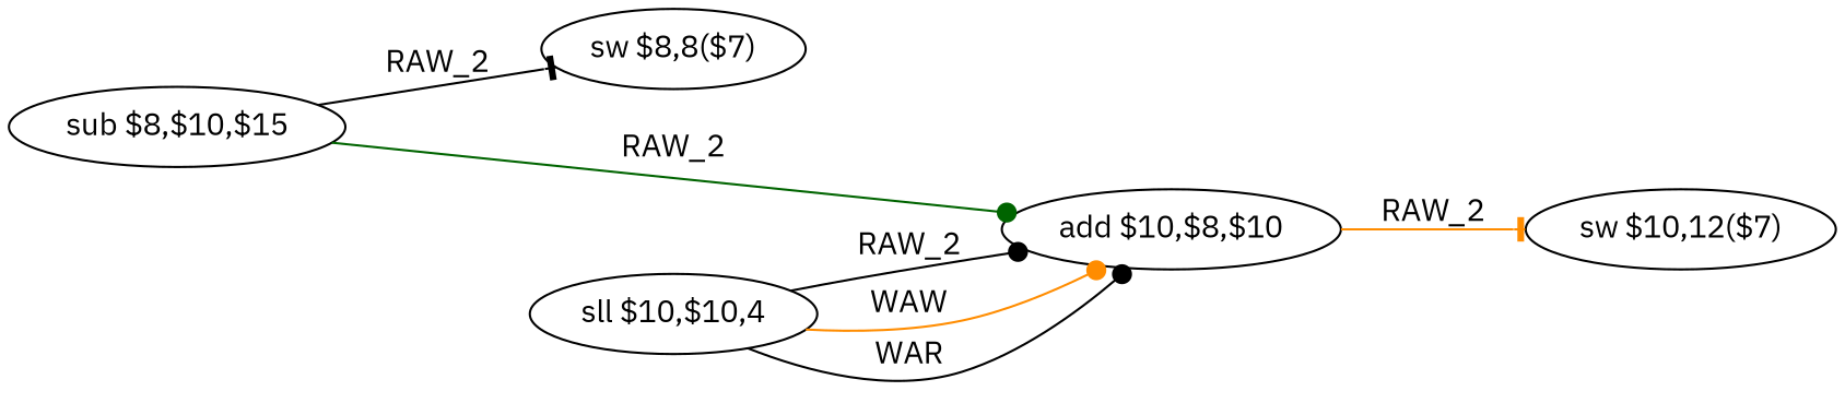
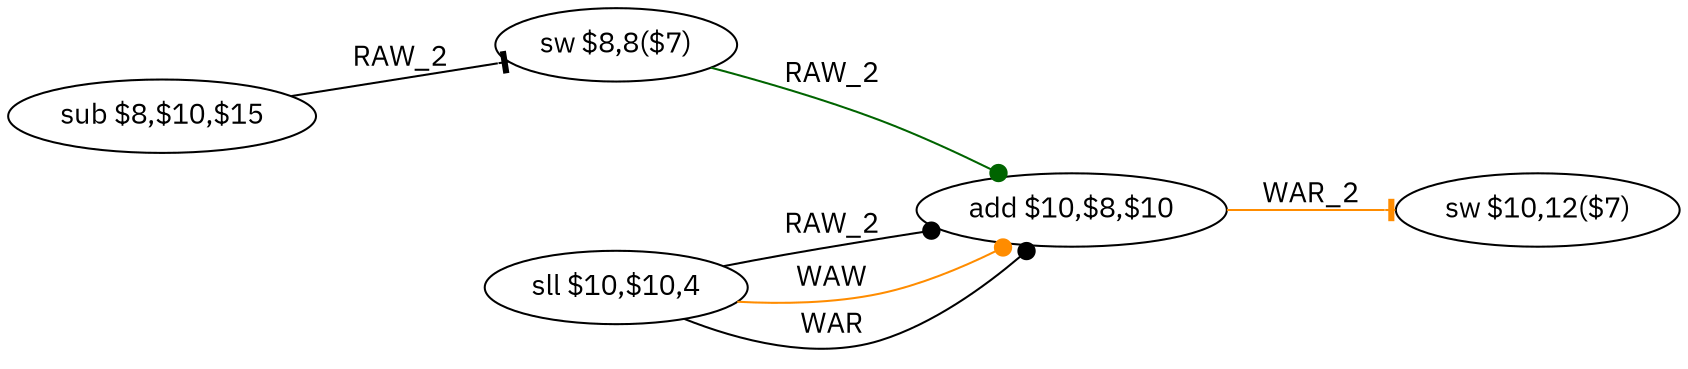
  digraph {
    fontname="IBM Plex Sans"
    rankdir=LR
    node [fontname="IBM Plex Sans" shape=ellipse]
    edge [arrowhead=dot color=black fontname="IBM Plex Sans"]
    n1 [label="sub $8,$10,$15"]
    n2 [label="sw $8,8($7)"]
    n3 [label="add $10,$8,$10"]
    n4 [label="sw $10,12($7)"]
    n5 [label="sll $10,$10,4"]
    n1 -> n2 [arrowhead=tee label=RAW_2]
-   n1 -> n3 [color=darkgreen label=RAW_2]
-   n3 -> n4 [arrowhead=tee color=darkorange label=RAW_2]
+   n2 -> n3 [color=darkgreen label=RAW_2]
+   n3 -> n4 [arrowhead=tee color=darkorange label=WAR_2]
    n5 -> n3 [label=RAW_2]
    n5 -> n3 [color=darkorange label=WAW]
    n5 -> n3 [label=WAR]
  }
